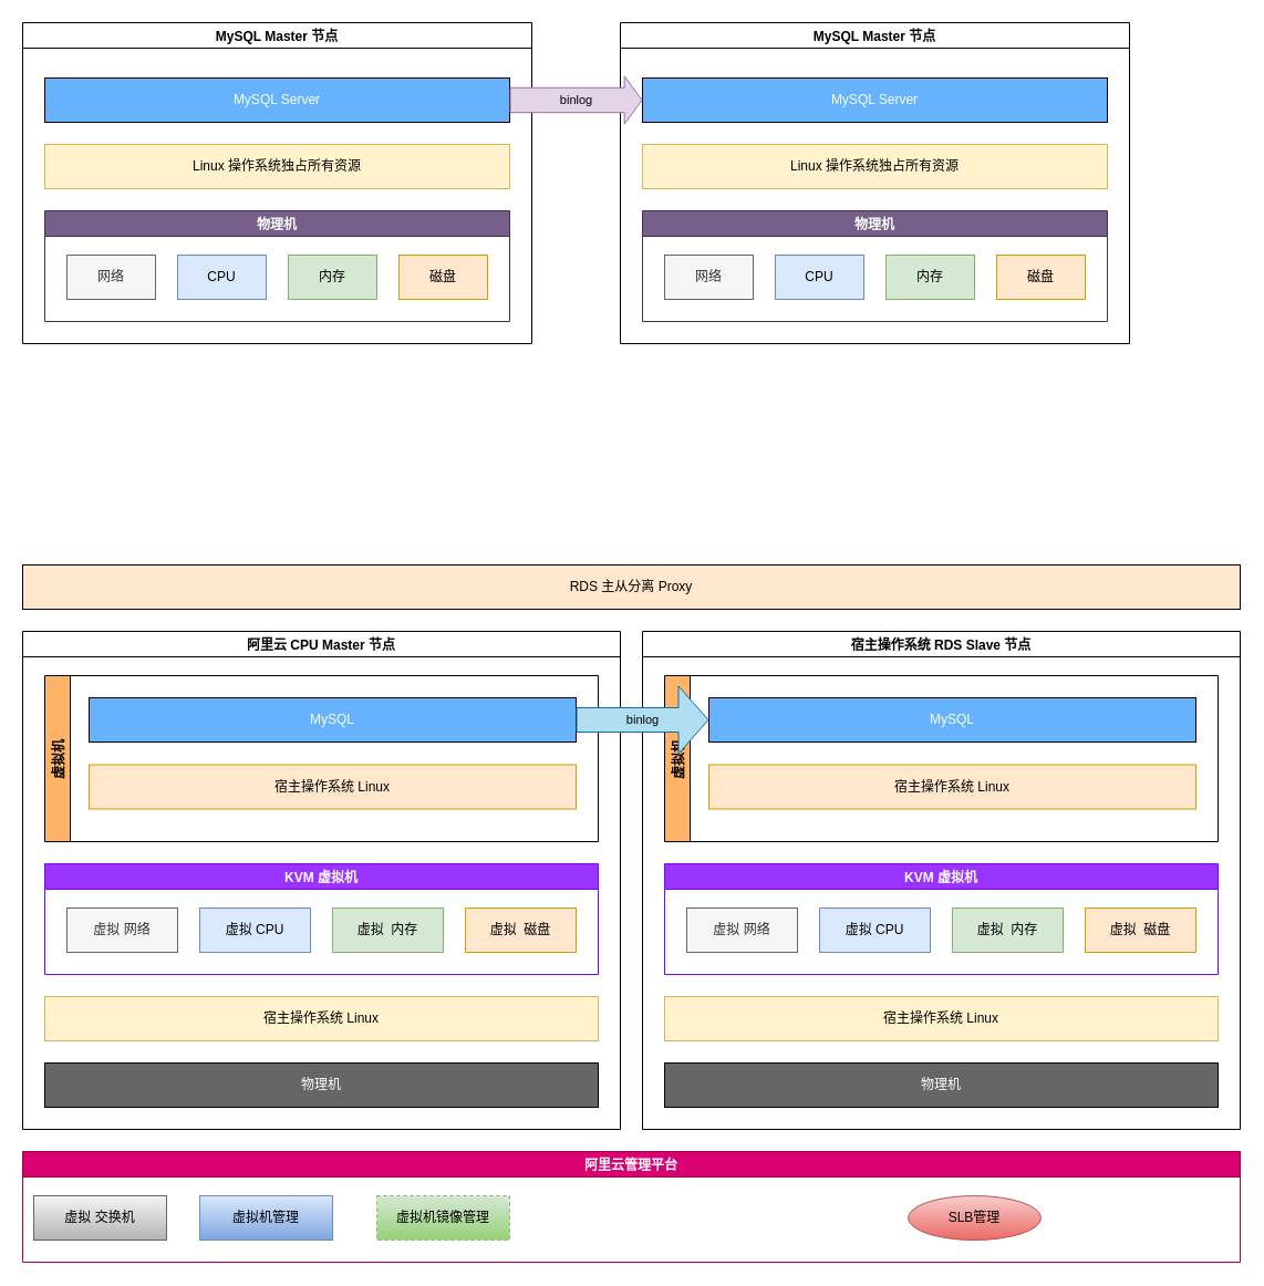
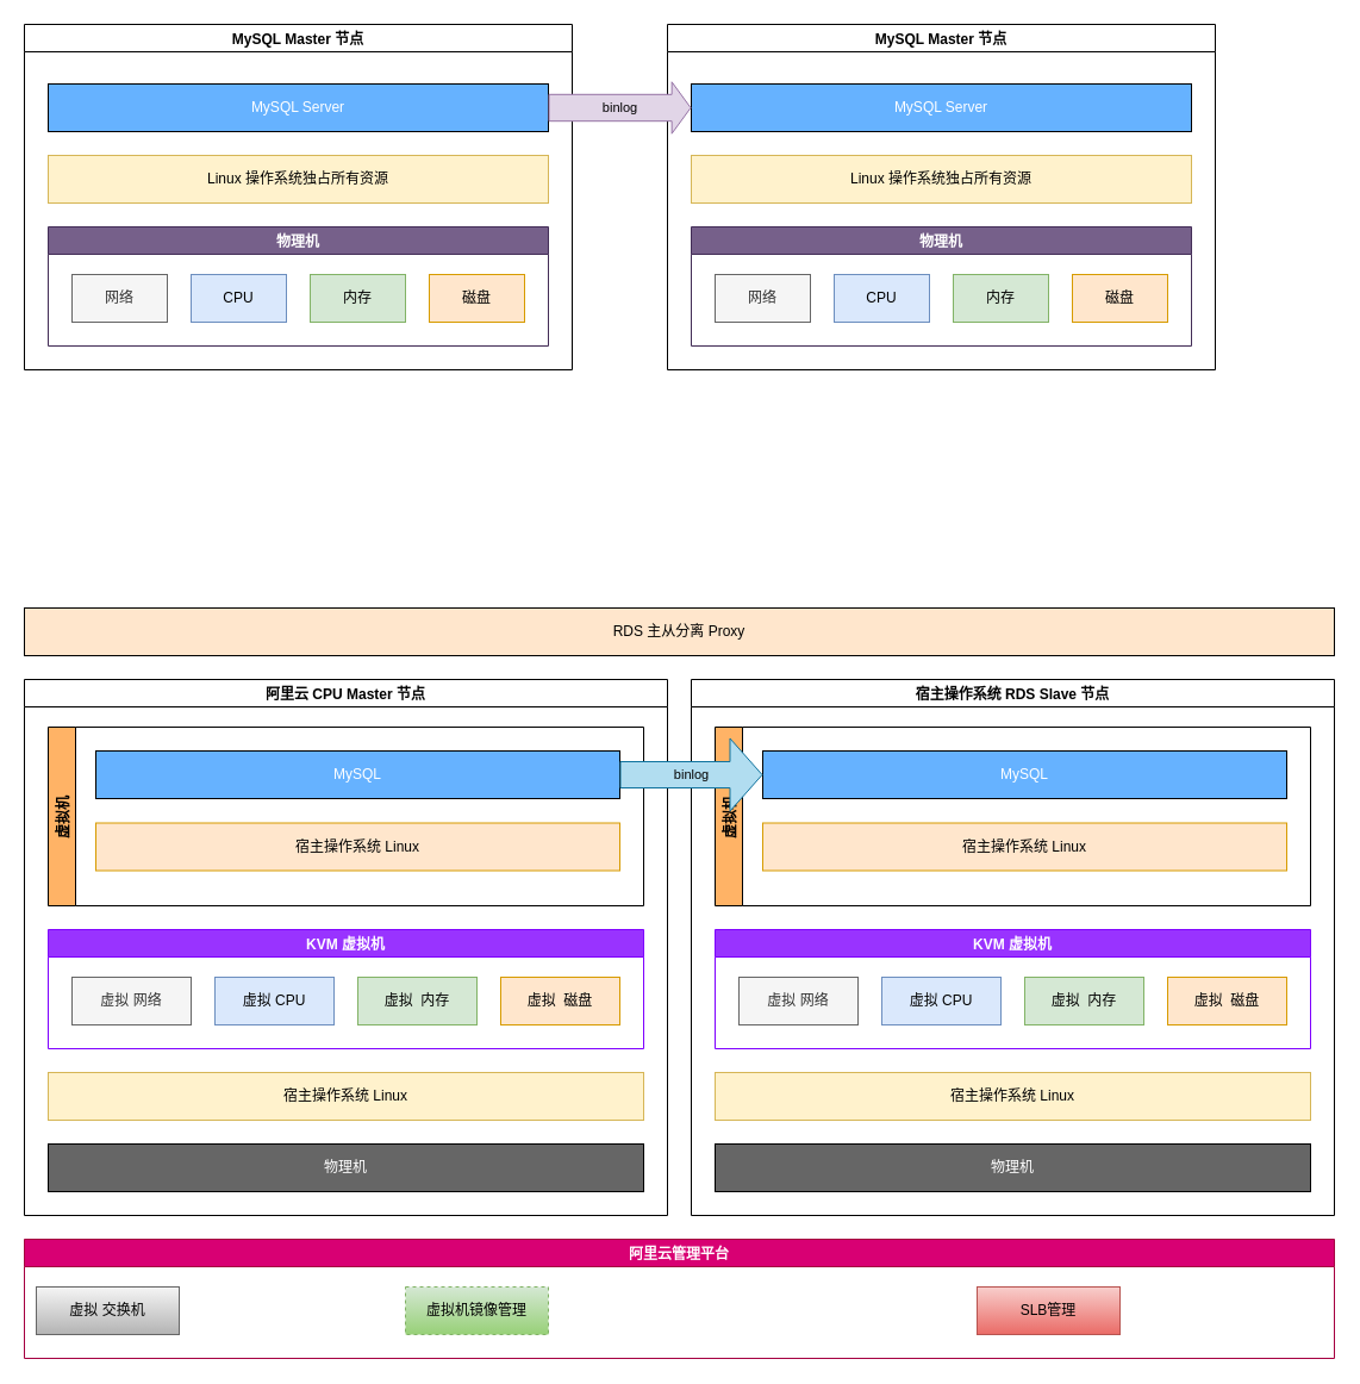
  <mxCell id="0" />
  <mxCell id="1" parent="0" />
  <mxCell id="2" value="阿里云 CPU Master 节点" style="swimlane;" parent="1" vertex="1"><mxGeometry x="20" y="570" width="540" height="450" as="geometry" /></mxCell>
  <mxCell id="3" value="物理机" style="rounded=0;whiteSpace=wrap;html=1;fillColor=#666666;fontColor=#FFFFFF;" parent="2" vertex="1"><mxGeometry x="20" y="390" width="500" height="40" as="geometry" /></mxCell>
  <mxCell id="4" value="宿主操作系统 Linux" style="rounded=0;whiteSpace=wrap;html=1;fillColor=#fff2cc;strokeColor=#d6b656;" parent="2" vertex="1"><mxGeometry x="20" y="330" width="500" height="40" as="geometry" /></mxCell>
  <mxCell id="5" value="虚拟机" style="swimlane;horizontal=0;fillColor=#FFB366;" parent="2" vertex="1"><mxGeometry x="20" y="40" width="500" height="150" as="geometry" /></mxCell>
  <mxCell id="6" value="MySQL" style="rounded=0;whiteSpace=wrap;html=1;fillColor=#66B2FF;strokeColor=#000000;fontColor=#FFFFFF;" parent="5" vertex="1"><mxGeometry x="40" y="20" width="440" height="40" as="geometry" /></mxCell>
  <mxCell id="7" value="宿主操作系统 Linux" style="rounded=0;whiteSpace=wrap;html=1;fillColor=#ffe6cc;strokeColor=#d79b00;" parent="5" vertex="1"><mxGeometry x="40" y="80.5" width="440" height="40" as="geometry" /></mxCell>
  <mxCell id="8" value="KVM 虚拟机" style="swimlane;fillColor=#9933FF;strokeColor=#7F00FF;fontColor=#FFFFFF;" parent="2" vertex="1"><mxGeometry x="20" y="210" width="500" height="100" as="geometry" /></mxCell>
  <mxCell id="9" value="虚拟 网络" style="rounded=0;whiteSpace=wrap;html=1;fillColor=#f5f5f5;fontColor=#333333;strokeColor=#666666;" parent="8" vertex="1"><mxGeometry x="20" y="40" width="100" height="40" as="geometry" /></mxCell>
  <mxCell id="10" value="虚拟 CPU" style="rounded=0;whiteSpace=wrap;html=1;fillColor=#dae8fc;strokeColor=#6c8ebf;" parent="8" vertex="1"><mxGeometry x="140" y="40" width="100" height="40" as="geometry" /></mxCell>
  <mxCell id="11" value="虚拟&amp;nbsp; 内存" style="rounded=0;whiteSpace=wrap;html=1;fillColor=#d5e8d4;strokeColor=#82b366;" parent="8" vertex="1"><mxGeometry x="260" y="40" width="100" height="40" as="geometry" /></mxCell>
  <mxCell id="12" value="虚拟&amp;nbsp; 磁盘" style="rounded=0;whiteSpace=wrap;html=1;fillColor=#ffe6cc;strokeColor=#d79b00;" parent="8" vertex="1"><mxGeometry x="380" y="40" width="100" height="40" as="geometry" /></mxCell>
  <mxCell id="13" value="阿里云管理平台" style="swimlane;fillColor=#d80073;fontColor=#ffffff;strokeColor=#A50040;" parent="1" vertex="1"><mxGeometry x="20" y="1040" width="1100" height="100" as="geometry" /></mxCell>
  <mxCell id="14" value="虚拟 交换机" style="rounded=0;whiteSpace=wrap;html=1;fillColor=#f5f5f5;gradientColor=#b3b3b3;strokeColor=#666666;" parent="13" vertex="1"><mxGeometry x="10" y="40" width="120" height="40" as="geometry" /></mxCell>
- <mxCell id="15" value="虚拟机管理" style="rounded=0;whiteSpace=wrap;html=1;fillColor=#dae8fc;gradientColor=#7ea6e0;strokeColor=#6c8ebf;" parent="13" vertex="1"><mxGeometry x="160" y="40" width="120" height="40" as="geometry" /></mxCell>
  <mxCell id="16" value="虚拟机镜像管理" style="rounded=0;whiteSpace=wrap;html=1;fillColor=#d5e8d4;gradientColor=#97d077;strokeColor=#82b366;dashed=1;" parent="13" vertex="1"><mxGeometry x="320" y="40" width="120" height="40" as="geometry" /></mxCell>
- <mxCell id="17" value="SLB管理" style="ellipse;whiteSpace=wrap;html=1;fillColor=#f8cecc;gradientColor=#ea6b66;strokeColor=#b85450;" parent="13" vertex="1"><mxGeometry x="800" y="40" width="120" height="40" as="geometry" /></mxCell>
+ <mxCell id="17" value="SLB管理" style="rounded=0;whiteSpace=wrap;html=1;fillColor=#f8cecc;gradientColor=#ea6b66;strokeColor=#b85450;" parent="13" vertex="1"><mxGeometry x="800" y="40" width="120" height="40" as="geometry" /></mxCell>
  <mxCell id="18" value="宿主操作系统 RDS Slave 节点" style="swimlane;" vertex="1" parent="1"><mxGeometry x="580" y="570" width="540" height="450" as="geometry" /></mxCell>
  <mxCell id="19" value="物理机" style="rounded=0;whiteSpace=wrap;html=1;fillColor=#666666;fontColor=#FFFFFF;" vertex="1" parent="18"><mxGeometry x="20" y="390" width="500" height="40" as="geometry" /></mxCell>
  <mxCell id="20" value="宿主操作系统 Linux" style="rounded=0;whiteSpace=wrap;html=1;fillColor=#fff2cc;strokeColor=#d6b656;" vertex="1" parent="18"><mxGeometry x="20" y="330" width="500" height="40" as="geometry" /></mxCell>
  <mxCell id="21" value="虚拟机" style="swimlane;horizontal=0;fillColor=#FFB366;" vertex="1" parent="18"><mxGeometry x="20" y="40" width="500" height="150" as="geometry" /></mxCell>
  <mxCell id="22" value="MySQL" style="rounded=0;whiteSpace=wrap;html=1;fillColor=#66B2FF;strokeColor=#000000;fontColor=#FFFFFF;" vertex="1" parent="21"><mxGeometry x="40" y="20" width="440" height="40" as="geometry" /></mxCell>
  <mxCell id="23" value="宿主操作系统 Linux" style="rounded=0;whiteSpace=wrap;html=1;fillColor=#ffe6cc;strokeColor=#d79b00;" vertex="1" parent="21"><mxGeometry x="40" y="80.5" width="440" height="40" as="geometry" /></mxCell>
  <mxCell id="24" value="KVM 虚拟机" style="swimlane;fillColor=#9933FF;strokeColor=#7F00FF;fontColor=#FFFFFF;" vertex="1" parent="18"><mxGeometry x="20" y="210" width="500" height="100" as="geometry" /></mxCell>
  <mxCell id="25" value="虚拟 网络" style="rounded=0;whiteSpace=wrap;html=1;fillColor=#f5f5f5;fontColor=#333333;strokeColor=#666666;" vertex="1" parent="24"><mxGeometry x="20" y="40" width="100" height="40" as="geometry" /></mxCell>
  <mxCell id="26" value="虚拟 CPU" style="rounded=0;whiteSpace=wrap;html=1;fillColor=#dae8fc;strokeColor=#6c8ebf;" vertex="1" parent="24"><mxGeometry x="140" y="40" width="100" height="40" as="geometry" /></mxCell>
  <mxCell id="27" value="虚拟&amp;nbsp; 内存" style="rounded=0;whiteSpace=wrap;html=1;fillColor=#d5e8d4;strokeColor=#82b366;" vertex="1" parent="24"><mxGeometry x="260" y="40" width="100" height="40" as="geometry" /></mxCell>
  <mxCell id="28" value="虚拟&amp;nbsp; 磁盘" style="rounded=0;whiteSpace=wrap;html=1;fillColor=#ffe6cc;strokeColor=#d79b00;" vertex="1" parent="24"><mxGeometry x="380" y="40" width="100" height="40" as="geometry" /></mxCell>
  <mxCell id="29" value="RDS 主从分离 Proxy" style="rounded=0;whiteSpace=wrap;html=1;fillColor=#ffe6cc;" vertex="1" parent="1"><mxGeometry x="20" y="510" width="1100" height="40" as="geometry" /></mxCell>
  <mxCell id="30" value="MySQL Master 节点" style="swimlane;" vertex="1" parent="1"><mxGeometry x="20" y="20" width="460" height="290" as="geometry" /></mxCell>
  <mxCell id="31" value="Linux 操作系统独占所有资源" style="rounded=0;whiteSpace=wrap;html=1;fillColor=#fff2cc;strokeColor=#d6b656;" vertex="1" parent="30"><mxGeometry x="20" y="110" width="420" height="40" as="geometry" /></mxCell>
  <mxCell id="32" value="MySQL Server" style="rounded=0;whiteSpace=wrap;html=1;fillColor=#66B2FF;strokeColor=#000000;fontColor=#FFFFFF;" vertex="1" parent="30"><mxGeometry x="20" y="50" width="420" height="40" as="geometry" /></mxCell>
  <mxCell id="33" value="物理机" style="swimlane;fillColor=#76608a;strokeColor=#432D57;fontColor=#ffffff;" vertex="1" parent="30"><mxGeometry x="20" y="170" width="420" height="100" as="geometry" /></mxCell>
  <mxCell id="34" value="网络" style="rounded=0;whiteSpace=wrap;html=1;fillColor=#f5f5f5;fontColor=#333333;strokeColor=#666666;" vertex="1" parent="33"><mxGeometry x="20" y="40" width="80" height="40" as="geometry" /></mxCell>
  <mxCell id="35" value="CPU" style="rounded=0;whiteSpace=wrap;html=1;fillColor=#dae8fc;strokeColor=#6c8ebf;" vertex="1" parent="33"><mxGeometry x="120" y="40" width="80" height="40" as="geometry" /></mxCell>
  <mxCell id="36" value="内存" style="rounded=0;whiteSpace=wrap;html=1;fillColor=#d5e8d4;strokeColor=#82b366;" vertex="1" parent="33"><mxGeometry x="220" y="40" width="80" height="40" as="geometry" /></mxCell>
  <mxCell id="37" value="磁盘" style="rounded=0;whiteSpace=wrap;html=1;fillColor=#ffe6cc;strokeColor=#d79b00;" vertex="1" parent="33"><mxGeometry x="320" y="40" width="80" height="40" as="geometry" /></mxCell>
  <mxCell id="38" value="binlog" style="shape=flexArrow;endArrow=classic;html=1;entryX=0;entryY=0.5;entryDx=0;entryDy=0;endWidth=38;endSize=8.67;width=22;fillColor=#b1ddf0;strokeColor=#10739e;labelBackgroundColor=none;" edge="1" parent="1" source="6" target="22"><mxGeometry width="50" height="50" relative="1" as="geometry"><mxPoint x="570" y="690" as="sourcePoint" /><mxPoint x="620" y="640" as="targetPoint" /></mxGeometry></mxCell>
  <mxCell id="39" value="MySQL Master 节点" style="swimlane;" vertex="1" parent="1"><mxGeometry x="560" y="20" width="460" height="290" as="geometry" /></mxCell>
  <mxCell id="40" value="Linux 操作系统独占所有资源" style="rounded=0;whiteSpace=wrap;html=1;fillColor=#fff2cc;strokeColor=#d6b656;" vertex="1" parent="39"><mxGeometry x="20" y="110" width="420" height="40" as="geometry" /></mxCell>
  <mxCell id="41" value="MySQL Server" style="rounded=0;whiteSpace=wrap;html=1;fillColor=#66B2FF;strokeColor=#000000;fontColor=#FFFFFF;" vertex="1" parent="39"><mxGeometry x="20" y="50" width="420" height="40" as="geometry" /></mxCell>
  <mxCell id="42" value="物理机" style="swimlane;fillColor=#76608a;strokeColor=#432D57;fontColor=#ffffff;" vertex="1" parent="39"><mxGeometry x="20" y="170" width="420" height="100" as="geometry" /></mxCell>
  <mxCell id="43" value="网络" style="rounded=0;whiteSpace=wrap;html=1;fillColor=#f5f5f5;fontColor=#333333;strokeColor=#666666;" vertex="1" parent="42"><mxGeometry x="20" y="40" width="80" height="40" as="geometry" /></mxCell>
  <mxCell id="44" value="CPU" style="rounded=0;whiteSpace=wrap;html=1;fillColor=#dae8fc;strokeColor=#6c8ebf;" vertex="1" parent="42"><mxGeometry x="120" y="40" width="80" height="40" as="geometry" /></mxCell>
  <mxCell id="45" value="内存" style="rounded=0;whiteSpace=wrap;html=1;fillColor=#d5e8d4;strokeColor=#82b366;" vertex="1" parent="42"><mxGeometry x="220" y="40" width="80" height="40" as="geometry" /></mxCell>
  <mxCell id="46" value="磁盘" style="rounded=0;whiteSpace=wrap;html=1;fillColor=#ffe6cc;strokeColor=#d79b00;" vertex="1" parent="42"><mxGeometry x="320" y="40" width="80" height="40" as="geometry" /></mxCell>
  <mxCell id="47" value="binlog" style="shape=flexArrow;endArrow=classic;html=1;fillColor=#e1d5e7;strokeColor=#9673a6;width=22.381;endSize=4.952;labelBackgroundColor=none;" edge="1" parent="1" source="32" target="41"><mxGeometry width="50" height="50" relative="1" as="geometry"><mxPoint x="530" y="250" as="sourcePoint" /><mxPoint x="580" y="200" as="targetPoint" /></mxGeometry></mxCell>
